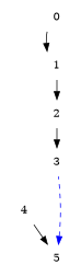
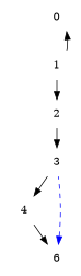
  digraph {
    nodesep=0.5
    ranksep=0.35
    node [shape=plaintext]
    0 [texlbl="\underline{0. $root$ }"]
    1 [texlbl="\underline{ $1. k(a, b) \land j(a)$ }"]
    2 [texlbl="\underline{ $2. k(a, b)$ }"]
    3 [texlbl="\underline{ $3. j(a)$ }"]
    4 [texlbl="\underline{ $4. a2()$ }"]
-   5 [texlbl="\underline{ $5. \neg (a3())$ }"]
+   5 [texlbl="\underline{ $5. \neg (a3())$ }" label=6]
    subgraph sub_1 {
      0
      1
      2
      3
      4
      5
    }
    subgraph sub_2 {
      1
      3
    }
-   0 -> 1
+   1 -> 0
    1 -> 2
    2 -> 3
+   3 -> 4
    4 -> 5
    5 -> 3 [color=blue dir=back style=dashed]
  }
